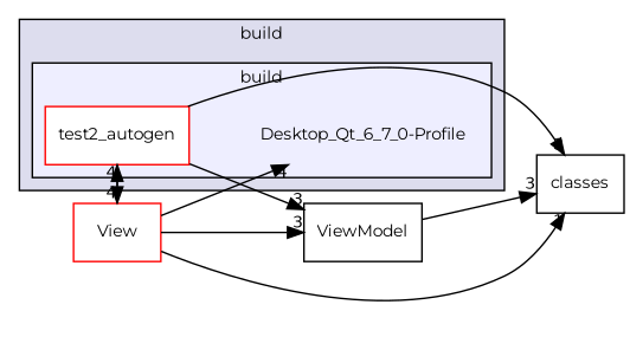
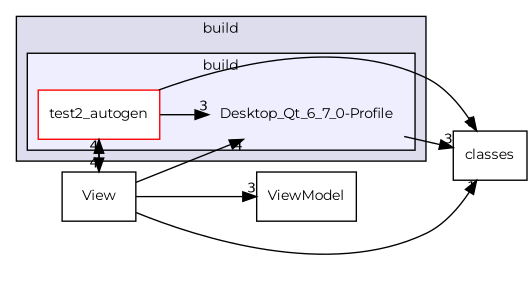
  digraph {
    compound=true
    fontname=Montserrat
    rankdir=LR
    node [fontname=Montserrat fontsize=10 shape=box]
    edge [fontname=Montserrat headlabel=3 labeldistance=1.5 labelfontname=Helvetica labelfontsize=10]
    n1 [color=red label="Desktop_Qt_6_7_0-Profile" shape=plaintext]
    n2 [color=red fillcolor=white label=test2_autogen style=filled]
    n3 [label=ViewModel]
    n4 [label=classes]
-   n5 [label=View color=red]
+   n5 [label=View]
    subgraph cluster_1 {
      bgcolor="#ddddee"
      fontsize=10
      label=build
      pencolor=black
      subgraph cluster_2 {
        bgcolor="#eeeeff"
        fontsize=10
        label=build
        pencolor=black
        n1
        n2
      }
    }
-   n2 -> n3
+   n2 -> n1
    n2 -> n4
    n2 -> n5 [headlabel=4]
-   n3 -> n4
+   n1 -> n4
    n5 -> n1 [headlabel=4]
    n5 -> n2 [headlabel=4]
    n5 -> n3
    n5 -> n4 [headlabel=1]
  }
